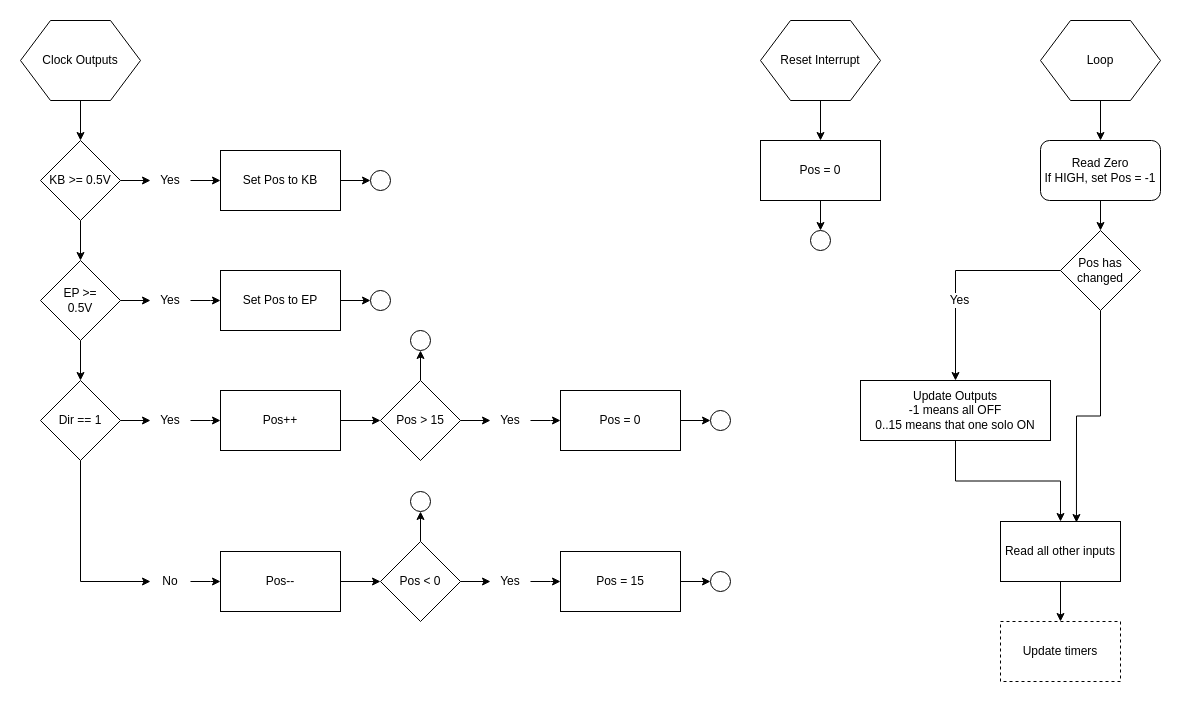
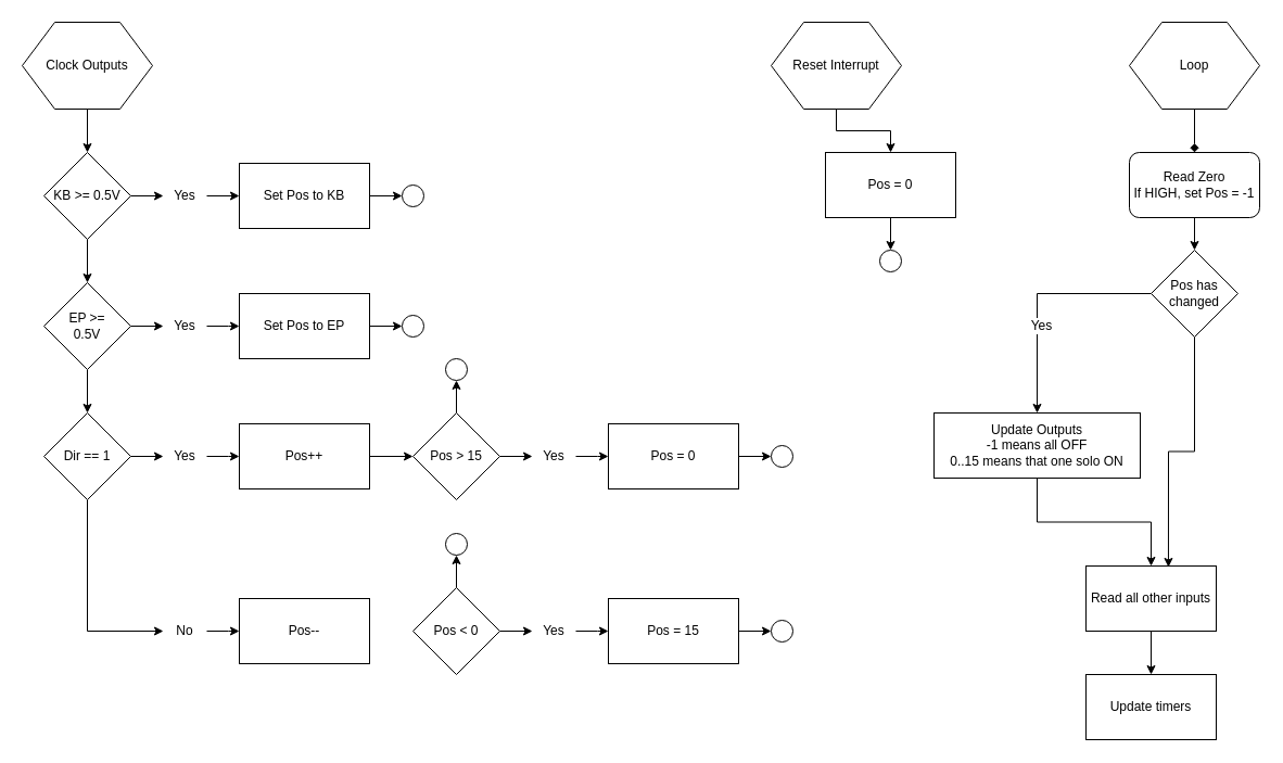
  <mxCell id="0" />
  <mxCell id="1" parent="0" />
  <mxCell id="2" value="" style="edgeStyle=orthogonalEdgeStyle;rounded=0;orthogonalLoop=1;jettySize=auto;html=1;" edge="1" parent="1" source="3" target="63"><mxGeometry relative="1" as="geometry" /></mxCell>
  <mxCell id="3" value="Read Zero&lt;br&gt;If HIGH, set Pos = -1" style="whiteSpace=wrap;html=1;rounded=1;" vertex="1" parent="1"><mxGeometry x="1040" y="140" width="120" height="60" as="geometry" /></mxCell>
  <mxCell id="4" value="" style="edgeStyle=orthogonalEdgeStyle;rounded=0;orthogonalLoop=1;jettySize=auto;html=1;" edge="1" parent="1" source="6" target="12"><mxGeometry relative="1" as="geometry" /></mxCell>
  <mxCell id="5" value="" style="edgeStyle=orthogonalEdgeStyle;rounded=0;orthogonalLoop=1;jettySize=auto;html=1;entryX=0;entryY=0.5;entryDx=0;entryDy=0;" edge="1" parent="1" source="6" target="10"><mxGeometry relative="1" as="geometry"><mxPoint x="200" y="180" as="targetPoint" /></mxGeometry></mxCell>
  <mxCell id="6" value="KB &amp;gt;= 0.5V" style="rhombus;whiteSpace=wrap;html=1;" vertex="1" parent="1"><mxGeometry x="40" y="140" width="80" height="80" as="geometry" /></mxCell>
  <mxCell id="7" value="" style="edgeStyle=orthogonalEdgeStyle;rounded=0;orthogonalLoop=1;jettySize=auto;html=1;entryX=0;entryY=0.5;entryDx=0;entryDy=0;" edge="1" parent="1" source="8" target="29"><mxGeometry relative="1" as="geometry"><mxPoint x="420" y="180" as="targetPoint" /></mxGeometry></mxCell>
  <mxCell id="8" value="Set Pos to KB" style="rounded=0;whiteSpace=wrap;html=1;" vertex="1" parent="1"><mxGeometry x="220" y="150" width="120" height="60" as="geometry" /></mxCell>
  <mxCell id="9" value="" style="edgeStyle=orthogonalEdgeStyle;rounded=0;orthogonalLoop=1;jettySize=auto;html=1;" edge="1" parent="1" source="10" target="8"><mxGeometry relative="1" as="geometry" /></mxCell>
  <mxCell id="10" value="Yes" style="text;html=1;strokeColor=none;fillColor=none;align=center;verticalAlign=middle;whiteSpace=wrap;rounded=0;" vertex="1" parent="1"><mxGeometry x="150" y="170" width="40" height="20" as="geometry" /></mxCell>
  <mxCell id="11" value="" style="edgeStyle=orthogonalEdgeStyle;rounded=0;orthogonalLoop=1;jettySize=auto;html=1;" edge="1" parent="1" source="12" target="17"><mxGeometry relative="1" as="geometry" /></mxCell>
  <mxCell id="12" value="EP &amp;gt;=&lt;br&gt;0.5V" style="rhombus;whiteSpace=wrap;html=1;" vertex="1" parent="1"><mxGeometry x="40" y="260" width="80" height="80" as="geometry" /></mxCell>
  <mxCell id="13" value="Set Pos to EP" style="rounded=0;whiteSpace=wrap;html=1;" vertex="1" parent="1"><mxGeometry x="220" y="270" width="120" height="60" as="geometry" /></mxCell>
  <mxCell id="14" value="" style="edgeStyle=orthogonalEdgeStyle;rounded=0;orthogonalLoop=1;jettySize=auto;html=1;entryX=0;entryY=0.5;entryDx=0;entryDy=0;" edge="1" target="16" parent="1"><mxGeometry relative="1" as="geometry"><mxPoint x="200" y="300" as="targetPoint" /><mxPoint x="120" y="300" as="sourcePoint" /></mxGeometry></mxCell>
  <mxCell id="15" value="" style="edgeStyle=orthogonalEdgeStyle;rounded=0;orthogonalLoop=1;jettySize=auto;html=1;" edge="1" source="16" parent="1"><mxGeometry relative="1" as="geometry"><mxPoint x="220" y="300" as="targetPoint" /></mxGeometry></mxCell>
  <mxCell id="16" value="Yes" style="text;html=1;strokeColor=none;fillColor=none;align=center;verticalAlign=middle;whiteSpace=wrap;rounded=0;" vertex="1" parent="1"><mxGeometry x="150" y="290" width="40" height="20" as="geometry" /></mxCell>
  <mxCell id="17" value="Dir == 1" style="rhombus;whiteSpace=wrap;html=1;" vertex="1" parent="1"><mxGeometry x="40" y="380" width="80" height="80" as="geometry" /></mxCell>
  <mxCell id="18" value="" style="edgeStyle=orthogonalEdgeStyle;rounded=0;orthogonalLoop=1;jettySize=auto;html=1;" edge="1" parent="1" source="19" target="24"><mxGeometry relative="1" as="geometry" /></mxCell>
  <mxCell id="19" value="Pos++" style="rounded=0;whiteSpace=wrap;html=1;" vertex="1" parent="1"><mxGeometry x="220" y="390" width="120" height="60" as="geometry" /></mxCell>
  <mxCell id="20" value="" style="edgeStyle=orthogonalEdgeStyle;rounded=0;orthogonalLoop=1;jettySize=auto;html=1;entryX=0;entryY=0.5;entryDx=0;entryDy=0;" edge="1" target="22" parent="1"><mxGeometry relative="1" as="geometry"><mxPoint x="200" y="420" as="targetPoint" /><mxPoint x="120" y="420" as="sourcePoint" /></mxGeometry></mxCell>
  <mxCell id="21" value="" style="edgeStyle=orthogonalEdgeStyle;rounded=0;orthogonalLoop=1;jettySize=auto;html=1;" edge="1" source="22" parent="1"><mxGeometry relative="1" as="geometry"><mxPoint x="220" y="420" as="targetPoint" /></mxGeometry></mxCell>
  <mxCell id="22" value="Yes" style="text;html=1;strokeColor=none;fillColor=none;align=center;verticalAlign=middle;whiteSpace=wrap;rounded=0;" vertex="1" parent="1"><mxGeometry x="150" y="410" width="40" height="20" as="geometry" /></mxCell>
  <mxCell id="23" style="edgeStyle=orthogonalEdgeStyle;rounded=0;orthogonalLoop=1;jettySize=auto;html=1;exitX=0.5;exitY=0;exitDx=0;exitDy=0;entryX=0.5;entryY=1;entryDx=0;entryDy=0;" edge="1" parent="1" source="24" target="34"><mxGeometry relative="1" as="geometry" /></mxCell>
  <mxCell id="24" value="Pos &amp;gt; 15" style="rhombus;whiteSpace=wrap;html=1;" vertex="1" parent="1"><mxGeometry x="380" y="380" width="80" height="80" as="geometry" /></mxCell>
  <mxCell id="25" value="Pos = 0" style="rounded=0;whiteSpace=wrap;html=1;" vertex="1" parent="1"><mxGeometry x="560" y="390" width="120" height="60" as="geometry" /></mxCell>
  <mxCell id="26" value="" style="edgeStyle=orthogonalEdgeStyle;rounded=0;orthogonalLoop=1;jettySize=auto;html=1;entryX=0;entryY=0.5;entryDx=0;entryDy=0;" edge="1" target="28" parent="1"><mxGeometry relative="1" as="geometry"><mxPoint x="540" y="420" as="targetPoint" /><mxPoint x="460" y="420" as="sourcePoint" /></mxGeometry></mxCell>
  <mxCell id="27" value="" style="edgeStyle=orthogonalEdgeStyle;rounded=0;orthogonalLoop=1;jettySize=auto;html=1;" edge="1" source="28" parent="1"><mxGeometry relative="1" as="geometry"><mxPoint x="560" y="420" as="targetPoint" /></mxGeometry></mxCell>
  <mxCell id="28" value="Yes" style="text;html=1;strokeColor=none;fillColor=none;align=center;verticalAlign=middle;whiteSpace=wrap;rounded=0;" vertex="1" parent="1"><mxGeometry x="490" y="410" width="40" height="20" as="geometry" /></mxCell>
  <mxCell id="29" value="" style="ellipse;whiteSpace=wrap;html=1;" vertex="1" parent="1"><mxGeometry x="370" y="170" width="20" height="20" as="geometry" /></mxCell>
  <mxCell id="30" value="" style="edgeStyle=orthogonalEdgeStyle;rounded=0;orthogonalLoop=1;jettySize=auto;html=1;entryX=0;entryY=0.5;entryDx=0;entryDy=0;exitX=1;exitY=0.5;exitDx=0;exitDy=0;" edge="1" target="31" parent="1" source="13"><mxGeometry relative="1" as="geometry"><mxPoint x="430" y="190" as="targetPoint" /><mxPoint x="350" y="190" as="sourcePoint" /></mxGeometry></mxCell>
  <mxCell id="31" value="" style="ellipse;whiteSpace=wrap;html=1;" vertex="1" parent="1"><mxGeometry x="370" y="290" width="20" height="20" as="geometry" /></mxCell>
  <mxCell id="32" value="" style="ellipse;whiteSpace=wrap;html=1;" vertex="1" parent="1"><mxGeometry x="710" y="410" width="20" height="20" as="geometry" /></mxCell>
  <mxCell id="33" value="" style="endArrow=classic;html=1;entryX=0;entryY=0.5;entryDx=0;entryDy=0;exitX=1;exitY=0.5;exitDx=0;exitDy=0;" edge="1" parent="1" source="25" target="32"><mxGeometry width="50" height="50" relative="1" as="geometry"><mxPoint x="20" y="530" as="sourcePoint" /><mxPoint x="70" y="480" as="targetPoint" /></mxGeometry></mxCell>
  <mxCell id="34" value="" style="ellipse;whiteSpace=wrap;html=1;" vertex="1" parent="1"><mxGeometry x="410" y="330" width="20" height="20" as="geometry" /></mxCell>
- <mxCell id="35" value="" style="edgeStyle=orthogonalEdgeStyle;rounded=0;orthogonalLoop=1;jettySize=auto;html=1;" edge="1" source="36" target="41" parent="1"><mxGeometry relative="1" as="geometry" /></mxCell>
  <mxCell id="36" value="Pos--" style="rounded=0;whiteSpace=wrap;html=1;" vertex="1" parent="1"><mxGeometry x="220" y="551" width="120" height="60" as="geometry" /></mxCell>
  <mxCell id="37" value="" style="edgeStyle=orthogonalEdgeStyle;rounded=0;orthogonalLoop=1;jettySize=auto;html=1;entryX=0;entryY=0.5;entryDx=0;entryDy=0;exitX=0.5;exitY=1;exitDx=0;exitDy=0;" edge="1" target="39" parent="1" source="17"><mxGeometry relative="1" as="geometry"><mxPoint x="200" y="581" as="targetPoint" /><mxPoint x="120" y="581" as="sourcePoint" /></mxGeometry></mxCell>
  <mxCell id="38" value="" style="edgeStyle=orthogonalEdgeStyle;rounded=0;orthogonalLoop=1;jettySize=auto;html=1;" edge="1" source="39" parent="1"><mxGeometry relative="1" as="geometry"><mxPoint x="220" y="581" as="targetPoint" /></mxGeometry></mxCell>
  <mxCell id="39" value="No" style="text;html=1;strokeColor=none;fillColor=none;align=center;verticalAlign=middle;whiteSpace=wrap;rounded=0;" vertex="1" parent="1"><mxGeometry x="150" y="571" width="40" height="20" as="geometry" /></mxCell>
  <mxCell id="40" style="edgeStyle=orthogonalEdgeStyle;rounded=0;orthogonalLoop=1;jettySize=auto;html=1;exitX=0.5;exitY=0;exitDx=0;exitDy=0;entryX=0.5;entryY=1;entryDx=0;entryDy=0;" edge="1" source="41" target="48" parent="1"><mxGeometry relative="1" as="geometry" /></mxCell>
  <mxCell id="41" value="Pos &amp;lt; 0" style="rhombus;whiteSpace=wrap;html=1;" vertex="1" parent="1"><mxGeometry x="380" y="541" width="80" height="80" as="geometry" /></mxCell>
  <mxCell id="42" value="Pos = 15" style="rounded=0;whiteSpace=wrap;html=1;" vertex="1" parent="1"><mxGeometry x="560" y="551" width="120" height="60" as="geometry" /></mxCell>
  <mxCell id="43" value="" style="edgeStyle=orthogonalEdgeStyle;rounded=0;orthogonalLoop=1;jettySize=auto;html=1;entryX=0;entryY=0.5;entryDx=0;entryDy=0;" edge="1" target="45" parent="1"><mxGeometry relative="1" as="geometry"><mxPoint x="540" y="581" as="targetPoint" /><mxPoint x="460" y="581" as="sourcePoint" /></mxGeometry></mxCell>
  <mxCell id="44" value="" style="edgeStyle=orthogonalEdgeStyle;rounded=0;orthogonalLoop=1;jettySize=auto;html=1;" edge="1" source="45" parent="1"><mxGeometry relative="1" as="geometry"><mxPoint x="560" y="581" as="targetPoint" /></mxGeometry></mxCell>
  <mxCell id="45" value="Yes" style="text;html=1;strokeColor=none;fillColor=none;align=center;verticalAlign=middle;whiteSpace=wrap;rounded=0;" vertex="1" parent="1"><mxGeometry x="490" y="571" width="40" height="20" as="geometry" /></mxCell>
  <mxCell id="46" value="" style="ellipse;whiteSpace=wrap;html=1;" vertex="1" parent="1"><mxGeometry x="710" y="571" width="20" height="20" as="geometry" /></mxCell>
  <mxCell id="47" value="" style="endArrow=classic;html=1;entryX=0;entryY=0.5;entryDx=0;entryDy=0;exitX=1;exitY=0.5;exitDx=0;exitDy=0;" edge="1" source="42" target="46" parent="1"><mxGeometry width="50" height="50" relative="1" as="geometry"><mxPoint x="20" y="691" as="sourcePoint" /><mxPoint x="70" y="641" as="targetPoint" /></mxGeometry></mxCell>
  <mxCell id="48" value="" style="ellipse;whiteSpace=wrap;html=1;" vertex="1" parent="1"><mxGeometry x="410" y="491" width="20" height="20" as="geometry" /></mxCell>
  <mxCell id="49" value="" style="edgeStyle=orthogonalEdgeStyle;rounded=0;orthogonalLoop=1;jettySize=auto;html=1;" edge="1" parent="1" source="50" target="6"><mxGeometry relative="1" as="geometry" /></mxCell>
  <mxCell id="50" value="Clock Outputs" style="shape=hexagon;perimeter=hexagonPerimeter2;whiteSpace=wrap;html=1;" vertex="1" parent="1"><mxGeometry x="20" y="20" width="120" height="80" as="geometry" /></mxCell>
- <mxCell id="51" value="" style="edgeStyle=orthogonalEdgeStyle;rounded=0;orthogonalLoop=1;jettySize=auto;html=1;" edge="1" parent="1" source="52" target="3"><mxGeometry relative="1" as="geometry" /></mxCell>
+ <mxCell id="51" value="" style="edgeStyle=orthogonalEdgeStyle;rounded=0;orthogonalLoop=1;jettySize=auto;html=1;endArrow=diamond;" edge="1" parent="1" source="52" target="3"><mxGeometry relative="1" as="geometry" /></mxCell>
  <mxCell id="52" value="Loop" style="shape=hexagon;perimeter=hexagonPerimeter2;whiteSpace=wrap;html=1;" vertex="1" parent="1"><mxGeometry x="1040" y="20" width="120" height="80" as="geometry" /></mxCell>
  <mxCell id="53" style="edgeStyle=orthogonalEdgeStyle;rounded=0;orthogonalLoop=1;jettySize=auto;html=1;exitX=0.5;exitY=1;exitDx=0;exitDy=0;" edge="1" parent="1" source="54" target="65"><mxGeometry relative="1" as="geometry" /></mxCell>
  <mxCell id="54" value="Update Outputs&lt;br&gt;-1 means all OFF&lt;br&gt;0..15 means that one solo ON" style="rounded=0;whiteSpace=wrap;html=1;" vertex="1" parent="1"><mxGeometry x="860" y="380" width="190" height="60" as="geometry" /></mxCell>
  <mxCell id="55" value="" style="edgeStyle=orthogonalEdgeStyle;rounded=0;orthogonalLoop=1;jettySize=auto;html=1;" edge="1" parent="1" source="56" target="57"><mxGeometry relative="1" as="geometry" /></mxCell>
- <mxCell id="56" value="Reset Interrupt" style="shape=hexagon;perimeter=hexagonPerimeter2;whiteSpace=wrap;html=1;" vertex="1" parent="1"><mxGeometry x="760" y="20" width="120" height="80" as="geometry" /></mxCell>
+ <mxCell id="56" value="Reset Interrupt" style="shape=hexagon;perimeter=hexagonPerimeter2;whiteSpace=wrap;html=1;" vertex="1" parent="1"><mxGeometry x="710" y="20" width="120" height="80" as="geometry" /></mxCell>
  <mxCell id="57" value="Pos = 0" style="rounded=0;whiteSpace=wrap;html=1;" vertex="1" parent="1"><mxGeometry x="760" y="140" width="120" height="60" as="geometry" /></mxCell>
  <mxCell id="58" value="" style="ellipse;whiteSpace=wrap;html=1;" vertex="1" parent="1"><mxGeometry x="810" y="230" width="20" height="20" as="geometry" /></mxCell>
  <mxCell id="59" value="" style="endArrow=classic;html=1;entryX=0.5;entryY=0;entryDx=0;entryDy=0;exitX=0.5;exitY=1;exitDx=0;exitDy=0;" edge="1" source="57" target="58" parent="1"><mxGeometry width="50" height="50" relative="1" as="geometry"><mxPoint x="220" y="280" as="sourcePoint" /><mxPoint x="270" y="230" as="targetPoint" /></mxGeometry></mxCell>
  <mxCell id="60" style="edgeStyle=orthogonalEdgeStyle;rounded=0;orthogonalLoop=1;jettySize=auto;html=1;exitX=0;exitY=0.5;exitDx=0;exitDy=0;" edge="1" parent="1" source="63" target="54"><mxGeometry relative="1" as="geometry" /></mxCell>
  <mxCell id="61" value="Yes" style="text;html=1;align=center;verticalAlign=middle;resizable=0;points=[];;labelBackgroundColor=#ffffff;" vertex="1" connectable="0" parent="60"><mxGeometry x="-0.051" y="29" relative="1" as="geometry"><mxPoint as="offset" /></mxGeometry></mxCell>
  <mxCell id="62" style="edgeStyle=orthogonalEdgeStyle;rounded=0;orthogonalLoop=1;jettySize=auto;html=1;exitX=0.5;exitY=1;exitDx=0;exitDy=0;entryX=0.633;entryY=0.017;entryDx=0;entryDy=0;entryPerimeter=0;" edge="1" parent="1" source="63" target="65"><mxGeometry relative="1" as="geometry" /></mxCell>
  <mxCell id="63" value="Pos has changed" style="rhombus;whiteSpace=wrap;html=1;" vertex="1" parent="1"><mxGeometry x="1060" y="230" width="80" height="80" as="geometry" /></mxCell>
  <mxCell id="64" style="edgeStyle=orthogonalEdgeStyle;rounded=0;orthogonalLoop=1;jettySize=auto;html=1;exitX=0.5;exitY=1;exitDx=0;exitDy=0;" edge="1" parent="1" source="65" target="66"><mxGeometry relative="1" as="geometry" /></mxCell>
  <mxCell id="65" value="Read all other inputs" style="rounded=0;whiteSpace=wrap;html=1;" vertex="1" parent="1"><mxGeometry x="1000" y="521" width="120" height="60" as="geometry" /></mxCell>
- <mxCell id="66" value="Update timers" style="rounded=0;whiteSpace=wrap;html=1;dashed=1;" vertex="1" parent="1"><mxGeometry x="1000" y="621" width="120" height="60" as="geometry" /></mxCell>
+ <mxCell id="66" value="Update timers" style="rounded=0;whiteSpace=wrap;html=1;" vertex="1" parent="1"><mxGeometry x="1000" y="621" width="120" height="60" as="geometry" /></mxCell>
